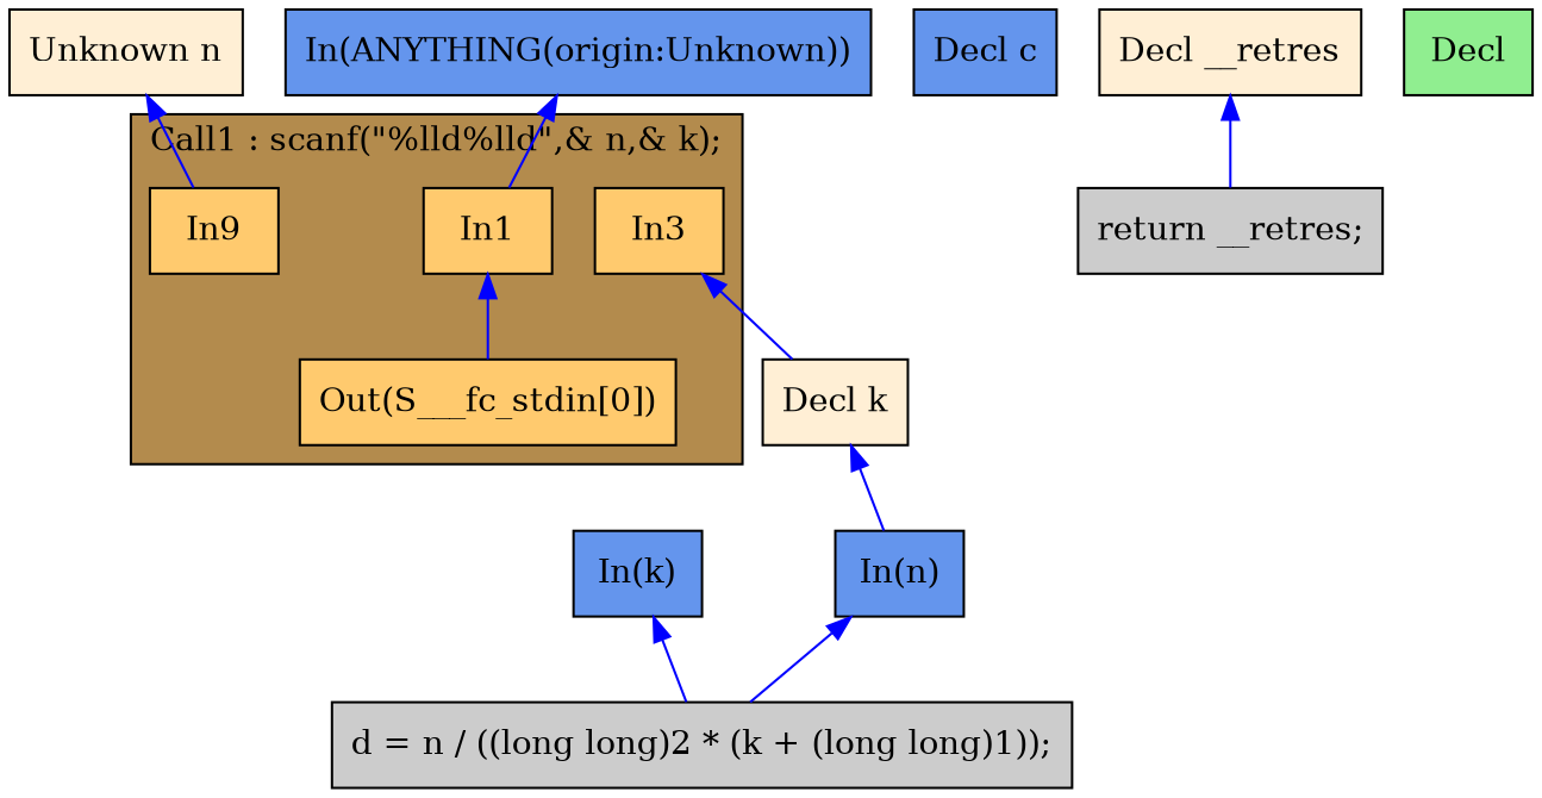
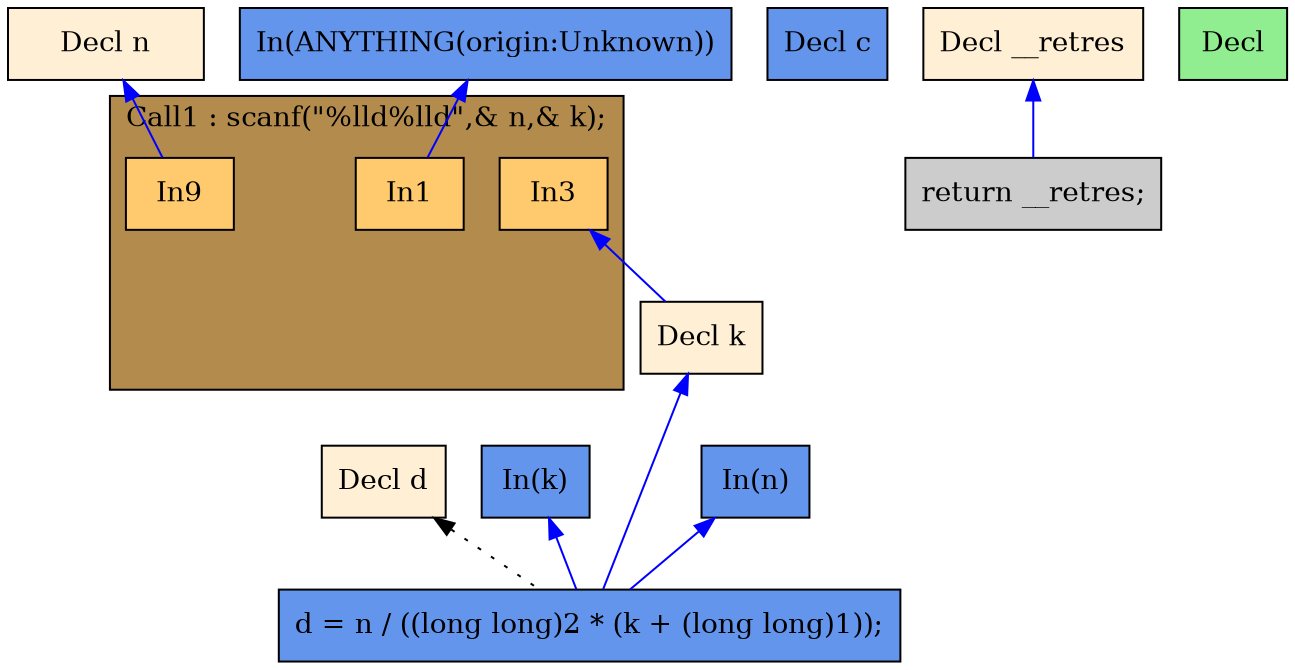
  digraph {
    rankdir=TB
    node [fillcolor="#FFCA6E" shape=box style=filled]
    edge [color="#0000FF" dir=back]
    n1 [label=In1]
    n2 [label=In9]
    n3 [label=In3]
-   n4 [label="Out(S___fc_stdin[0])"]
    n5 [fillcolor="#FFEFD5" label="Decl k"]
-   n6 [fillcolor="#FFEFD5" label="Unknown n"]
-   n7 [fillcolor="#CCCCCC" label="d = n / ((long long)2 * (k + (long long)1));"]
+   n6 [fillcolor="#FFEFD5" label="Decl n"]
+   n7 [fillcolor="#6495ED" label="d = n / ((long long)2 * (k + (long long)1));"]
    n8 [fillcolor="#6495ED" label="Decl c"]
+   n9 [fillcolor="#FFEFD5" label="Decl d"]
    n10 [fillcolor="#FFEFD5" label="Decl __retres"]
    n11 [fillcolor="#CCCCCC" label="return __retres;"]
    n12 [fillcolor="#90EE90" label=Decl]
    n13 [fillcolor="#6495ED" label="In(n)"]
    n14 [fillcolor="#6495ED" label="In(k)"]
    n15 [fillcolor="#6495ED" label="In(ANYTHING(origin:Unknown))"]
    subgraph cluster_1 {
      fillcolor="#B38B4D"
      label="Call1 : scanf(\"%lld%lld\",& n,& k);"
      style=filled
      n1
      n2
      n3
-     n4
    }
-   n1 -> n4
    n3 -> n5
-   n5 -> n13
+   n5 -> n7
    n6 -> n2
+   n9 -> n7 [color="#000000" style=dotted]
    n10 -> n11
    n13 -> n7
    n14 -> n7
    n15 -> n1
  }
